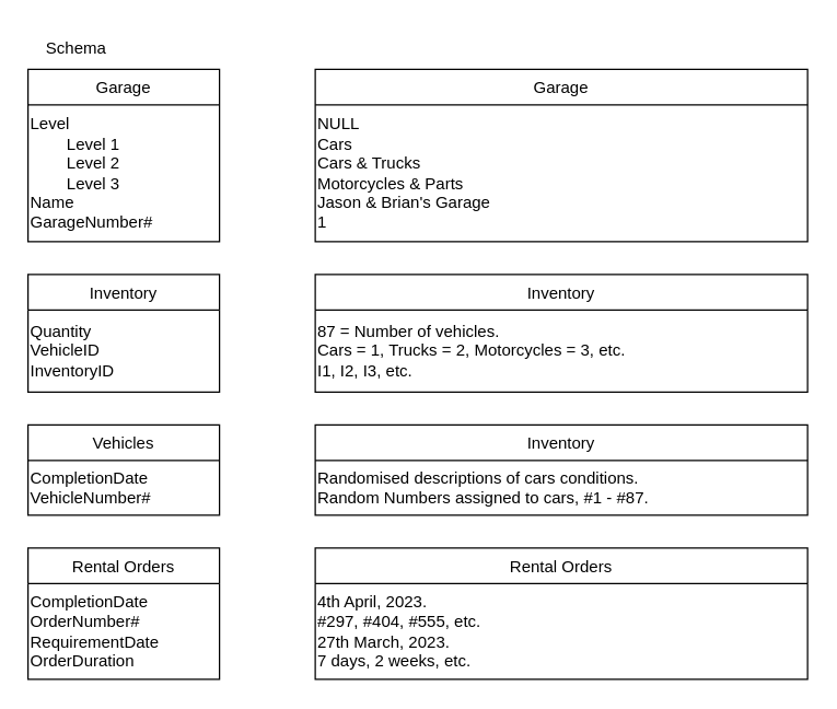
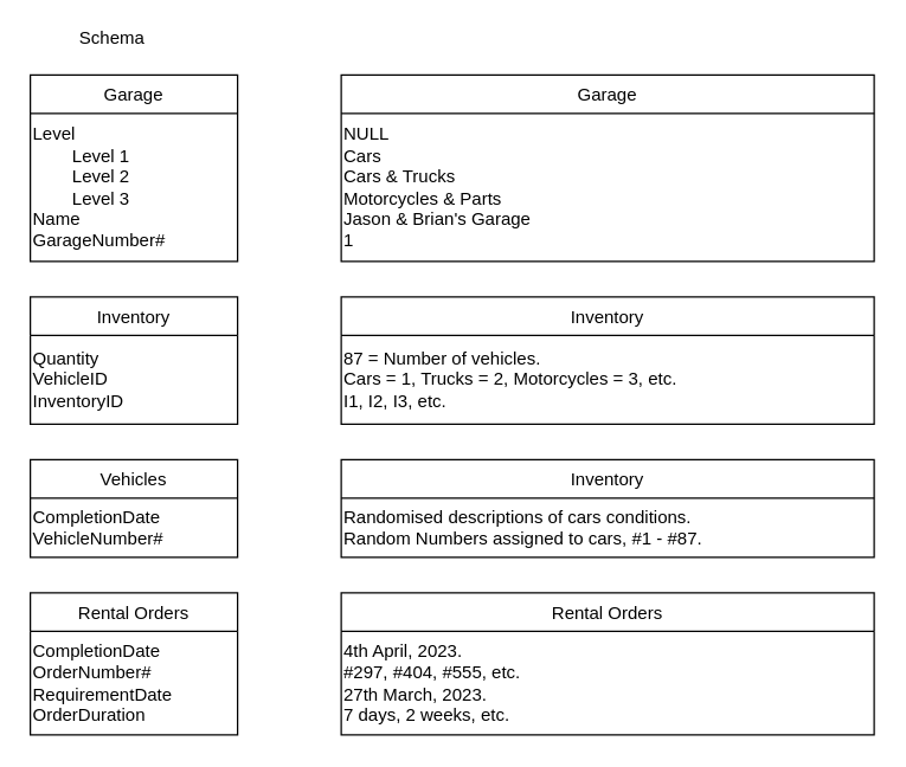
  <mxCell id="0" />
  <mxCell id="1" parent="0" />
  <mxCell id="2" value="Garage" style="swimlane;fontStyle=0;childLayout=stackLayout;horizontal=1;startSize=26;fillColor=none;horizontalStack=0;resizeParent=1;resizeParentMax=0;resizeLast=0;collapsible=1;marginBottom=0;" parent="1" vertex="1"><mxGeometry x="20" y="50" width="140" height="126" as="geometry" /></mxCell>
  <mxCell id="3" value="Level&lt;br&gt;&lt;span style=&quot;white-space: pre;&quot;&gt;&#09;&lt;/span&gt;Level 1&lt;br&gt;&lt;span style=&quot;white-space: pre;&quot;&gt;&#09;&lt;/span&gt;Level 2&lt;br&gt;&lt;span style=&quot;white-space: pre;&quot;&gt;&#09;&lt;/span&gt;Level 3&lt;br&gt;Name&lt;br&gt;GarageNumber#" style="text;html=1;align=left;verticalAlign=middle;resizable=0;points=[];autosize=1;strokeColor=none;fillColor=none;" parent="2" vertex="1"><mxGeometry y="26" width="140" height="100" as="geometry" /></mxCell>
  <mxCell id="4" value="Inventory" style="swimlane;fontStyle=0;childLayout=stackLayout;horizontal=1;startSize=26;fillColor=none;horizontalStack=0;resizeParent=1;resizeParentMax=0;resizeLast=0;collapsible=1;marginBottom=0;" parent="1" vertex="1"><mxGeometry x="20" y="200" width="140" height="86" as="geometry" /></mxCell>
  <mxCell id="5" value="Quantity&lt;br&gt;VehicleID&lt;br&gt;InventoryID" style="text;html=1;align=left;verticalAlign=middle;resizable=0;points=[];autosize=1;strokeColor=none;fillColor=none;" parent="4" vertex="1"><mxGeometry y="26" width="140" height="60" as="geometry" /></mxCell>
  <mxCell id="6" value="Vehicles" style="swimlane;fontStyle=0;childLayout=stackLayout;horizontal=1;startSize=26;fillColor=none;horizontalStack=0;resizeParent=1;resizeParentMax=0;resizeLast=0;collapsible=1;marginBottom=0;" parent="1" vertex="1"><mxGeometry x="20" y="310" width="140" height="66" as="geometry" /></mxCell>
  <mxCell id="7" value="CompletionDate&lt;br&gt;VehicleNumber#" style="text;html=1;align=left;verticalAlign=middle;resizable=0;points=[];autosize=1;strokeColor=none;fillColor=none;" parent="6" vertex="1"><mxGeometry y="26" width="140" height="40" as="geometry" /></mxCell>
  <mxCell id="8" value="Rental Orders" style="swimlane;fontStyle=0;childLayout=stackLayout;horizontal=1;startSize=26;fillColor=none;horizontalStack=0;resizeParent=1;resizeParentMax=0;resizeLast=0;collapsible=1;marginBottom=0;" parent="1" vertex="1"><mxGeometry x="20" y="400" width="140" height="96" as="geometry" /></mxCell>
  <mxCell id="9" value="CompletionDate&lt;br&gt;OrderNumber#&lt;br&gt;RequirementDate&lt;br&gt;OrderDuration" style="text;html=1;align=left;verticalAlign=middle;resizable=0;points=[];autosize=1;strokeColor=none;fillColor=none;" parent="8" vertex="1"><mxGeometry y="26" width="140" height="70" as="geometry" /></mxCell>
- <mxCell id="10" value="Schema" style="text;html=1;align=center;verticalAlign=middle;resizable=0;points=[];autosize=1;strokeColor=none;fillColor=none;" parent="1" vertex="1"><mxGeometry x="20" y="20" width="70" height="30" as="geometry" /></mxCell>
+ <mxCell id="10" value="Schema" style="text;html=1;align=center;verticalAlign=middle;resizable=0;points=[];autosize=1;strokeColor=none;fillColor=none;" parent="1" vertex="1"><mxGeometry x="40" y="10" width="70" height="30" as="geometry" /></mxCell>
  <mxCell id="11" value="Garage" style="swimlane;fontStyle=0;childLayout=stackLayout;horizontal=1;startSize=26;fillColor=none;horizontalStack=0;resizeParent=1;resizeParentMax=0;resizeLast=0;collapsible=1;marginBottom=0;" parent="1" vertex="1"><mxGeometry x="230" y="50" width="360" height="126" as="geometry" /></mxCell>
  <mxCell id="12" value="NULL&lt;br&gt;Cars&lt;br&gt;Cars &amp;amp; Trucks&lt;br&gt;Motorcycles &amp;amp; Parts&lt;br&gt;Jason &amp;amp; Brian's Garage&lt;br&gt;1" style="text;html=1;align=left;verticalAlign=middle;resizable=0;points=[];autosize=1;strokeColor=none;fillColor=none;" parent="11" vertex="1"><mxGeometry y="26" width="360" height="100" as="geometry" /></mxCell>
  <mxCell id="13" value="Inventory" style="swimlane;fontStyle=0;childLayout=stackLayout;horizontal=1;startSize=26;fillColor=none;horizontalStack=0;resizeParent=1;resizeParentMax=0;resizeLast=0;collapsible=1;marginBottom=0;" parent="1" vertex="1"><mxGeometry x="230" y="200" width="360" height="86" as="geometry" /></mxCell>
  <mxCell id="14" value="87 = Number of vehicles.&lt;br&gt;Cars = 1, Trucks = 2, Motorcycles = 3, etc.&lt;br&gt;I1, I2, I3, etc." style="text;html=1;align=left;verticalAlign=middle;resizable=0;points=[];autosize=1;strokeColor=none;fillColor=none;" parent="13" vertex="1"><mxGeometry y="26" width="360" height="60" as="geometry" /></mxCell>
  <mxCell id="15" value="Rental Orders" style="swimlane;fontStyle=0;childLayout=stackLayout;horizontal=1;startSize=26;fillColor=none;horizontalStack=0;resizeParent=1;resizeParentMax=0;resizeLast=0;collapsible=1;marginBottom=0;" parent="1" vertex="1"><mxGeometry x="230" y="400" width="360" height="96" as="geometry" /></mxCell>
  <mxCell id="16" value="4th April, 2023.&lt;br&gt;#297, #404, #555, etc.&lt;br&gt;27th March, 2023.&lt;br&gt;7 days, 2 weeks, etc." style="text;html=1;align=left;verticalAlign=middle;resizable=0;points=[];autosize=1;strokeColor=none;fillColor=none;" parent="15" vertex="1"><mxGeometry y="26" width="360" height="70" as="geometry" /></mxCell>
  <mxCell id="17" value="Inventory" style="swimlane;fontStyle=0;childLayout=stackLayout;horizontal=1;startSize=26;fillColor=none;horizontalStack=0;resizeParent=1;resizeParentMax=0;resizeLast=0;collapsible=1;marginBottom=0;" vertex="1" parent="1"><mxGeometry x="230" y="310" width="360" height="66" as="geometry" /></mxCell>
  <mxCell id="18" value="Randomised descriptions of cars conditions.&lt;br&gt;Random Numbers assigned to cars, #1 - #87." style="text;html=1;align=left;verticalAlign=middle;resizable=0;points=[];autosize=1;strokeColor=none;fillColor=none;" vertex="1" parent="17"><mxGeometry y="26" width="360" height="40" as="geometry" /></mxCell>
